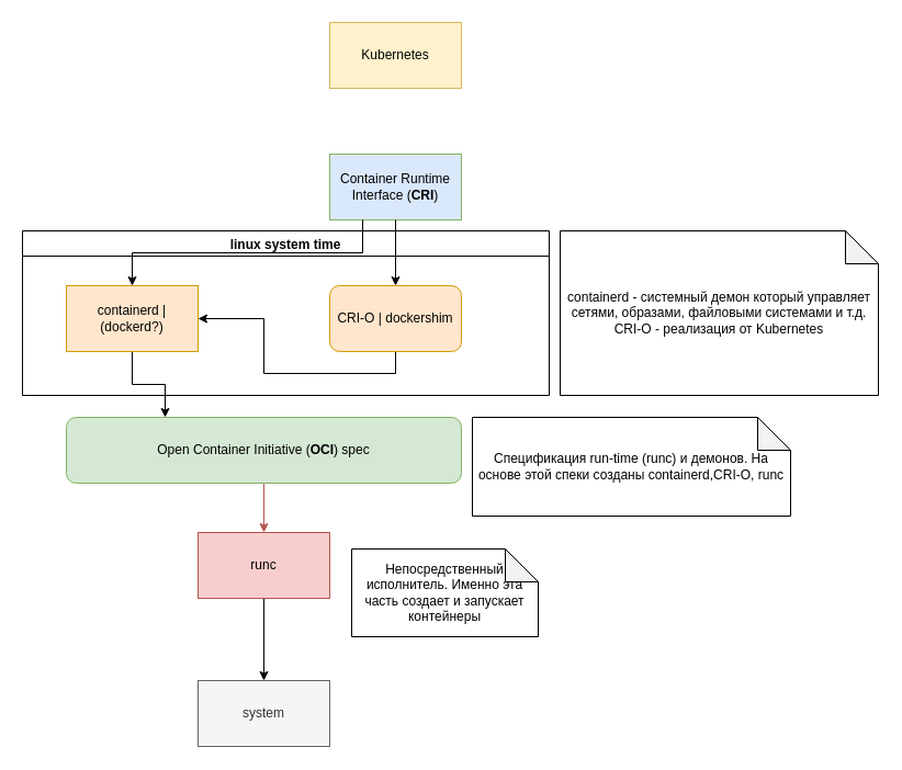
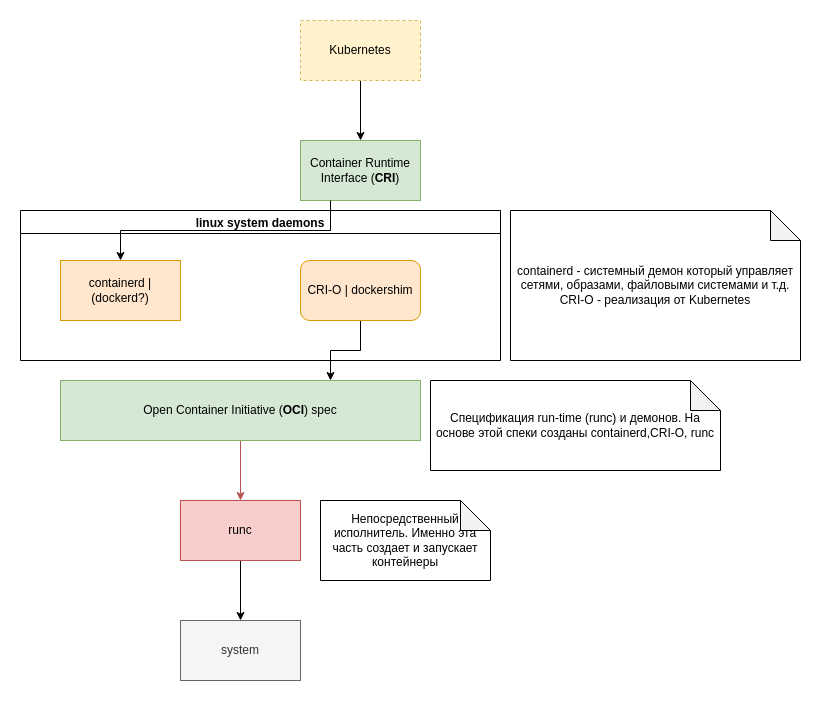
  <mxCell id="0" />
  <mxCell id="1" parent="0" />
- <mxCell id="3" value="Kubernetes" style="rounded=0;whiteSpace=wrap;html=1;fillColor=#fff2cc;strokeColor=#d6b656;" vertex="1" parent="1"><mxGeometry x="300" y="20" width="120" height="60" as="geometry" /></mxCell>
- <mxCell id="4" value="Container Runtime Interface (&lt;b&gt;CRI&lt;/b&gt;)" style="rounded=0;whiteSpace=wrap;html=1;strokeColor=#82b366;fillColor=#dae8fc;" vertex="1" parent="1"><mxGeometry x="300" y="140" width="120" height="60" as="geometry" /></mxCell>
- <mxCell id="5" style="edgeStyle=orthogonalEdgeStyle;rounded=0;orthogonalLoop=1;jettySize=auto;html=1;exitX=0.5;exitY=1;exitDx=0;exitDy=0;entryX=0.25;entryY=0;entryDx=0;entryDy=0;" edge="1" parent="1" source="6" target="10"><mxGeometry relative="1" as="geometry" /></mxCell>
+ <mxCell id="2" style="edgeStyle=orthogonalEdgeStyle;rounded=0;orthogonalLoop=1;jettySize=auto;html=1;exitX=0.5;exitY=1;exitDx=0;exitDy=0;entryX=0.5;entryY=0;entryDx=0;entryDy=0;" edge="1" parent="1" source="3" target="4"><mxGeometry relative="1" as="geometry" /></mxCell>
+ <mxCell id="3" value="Kubernetes" style="rounded=0;whiteSpace=wrap;html=1;fillColor=#fff2cc;strokeColor=#d6b656;dashed=1;" vertex="1" parent="1"><mxGeometry x="300" y="20" width="120" height="60" as="geometry" /></mxCell>
+ <mxCell id="4" value="Container Runtime Interface (&lt;b&gt;CRI&lt;/b&gt;)" style="rounded=0;whiteSpace=wrap;html=1;strokeColor=#82b366;fillColor=#d5e8d4;" vertex="1" parent="1"><mxGeometry x="300" y="140" width="120" height="60" as="geometry" /></mxCell>
  <mxCell id="6" value="containerd | (dockerd?)" style="rounded=0;whiteSpace=wrap;html=1;strokeColor=#d79b00;fillColor=#ffe6cc;" vertex="1" parent="1"><mxGeometry x="60" y="260" width="120" height="60" as="geometry" /></mxCell>
- <mxCell id="7" style="edgeStyle=orthogonalEdgeStyle;rounded=0;orthogonalLoop=1;jettySize=auto;html=1;exitX=0.5;exitY=1;exitDx=0;exitDy=0;" edge="1" parent="1" source="8" target="6"><mxGeometry relative="1" as="geometry" /></mxCell>
+ <mxCell id="7" style="edgeStyle=orthogonalEdgeStyle;rounded=0;orthogonalLoop=1;jettySize=auto;html=1;exitX=0.5;exitY=1;exitDx=0;exitDy=0;entryX=0.75;entryY=0;entryDx=0;entryDy=0;" edge="1" parent="1" source="8" target="10"><mxGeometry relative="1" as="geometry" /></mxCell>
  <mxCell id="8" value="CRI-O | dockershim" style="whiteSpace=wrap;html=1;strokeColor=#d79b00;fillColor=#ffe6cc;rounded=1;" vertex="1" parent="1"><mxGeometry x="300" y="260" width="120" height="60" as="geometry" /></mxCell>
  <mxCell id="9" style="edgeStyle=orthogonalEdgeStyle;rounded=0;orthogonalLoop=1;jettySize=auto;html=1;exitX=0.5;exitY=1;exitDx=0;exitDy=0;entryX=0.5;entryY=0;entryDx=0;entryDy=0;fillColor=#f8cecc;strokeColor=#b85450;" edge="1" parent="1" source="10" target="12"><mxGeometry relative="1" as="geometry" /></mxCell>
- <mxCell id="10" value="Open Container Initiative (&lt;b&gt;OCI&lt;/b&gt;) spec" style="whiteSpace=wrap;html=1;strokeColor=#82b366;fillColor=#d5e8d4;rounded=1;" vertex="1" parent="1"><mxGeometry x="60" y="380" width="360" height="60" as="geometry" /></mxCell>
+ <mxCell id="10" value="Open Container Initiative (&lt;b&gt;OCI&lt;/b&gt;) spec" style="rounded=0;whiteSpace=wrap;html=1;strokeColor=#82b366;fillColor=#d5e8d4;" vertex="1" parent="1"><mxGeometry x="60" y="380" width="360" height="60" as="geometry" /></mxCell>
  <mxCell id="11" style="edgeStyle=orthogonalEdgeStyle;rounded=0;orthogonalLoop=1;jettySize=auto;html=1;exitX=0.5;exitY=1;exitDx=0;exitDy=0;entryX=0.5;entryY=0;entryDx=0;entryDy=0;" edge="1" parent="1" source="12" target="13"><mxGeometry relative="1" as="geometry" /></mxCell>
- <mxCell id="12" value="runc" style="rounded=0;whiteSpace=wrap;html=1;strokeColor=#b85450;fillColor=#f8cecc;" vertex="1" parent="1"><mxGeometry x="180" y="485" width="120" height="60" as="geometry" /></mxCell>
+ <mxCell id="12" value="runc" style="rounded=0;whiteSpace=wrap;html=1;strokeColor=#b85450;fillColor=#f8cecc;" vertex="1" parent="1"><mxGeometry x="180" y="500" width="120" height="60" as="geometry" /></mxCell>
  <mxCell id="13" value="system" style="rounded=0;whiteSpace=wrap;html=1;strokeColor=#666666;fillColor=#f5f5f5;fontColor=#333333;" vertex="1" parent="1"><mxGeometry x="180" y="620" width="120" height="60" as="geometry" /></mxCell>
- <mxCell id="14" value="linux system time" style="swimlane;strokeColor=#000000;" vertex="1" parent="1"><mxGeometry x="20" y="210" width="480" height="150" as="geometry"><mxRectangle x="40" y="230" width="160" height="23" as="alternateBounds" /></mxGeometry></mxCell>
+ <mxCell id="14" value="linux system daemons" style="swimlane;strokeColor=#000000;" vertex="1" parent="1"><mxGeometry x="20" y="210" width="480" height="150" as="geometry"><mxRectangle x="40" y="230" width="160" height="23" as="alternateBounds" /></mxGeometry></mxCell>
  <mxCell id="15" value="containerd - системный демон который управляет сетями, образами, файловыми системами и т.д.&lt;br&gt;CRI-O - реализация от Kubernetes" style="shape=note;whiteSpace=wrap;html=1;backgroundOutline=1;darkOpacity=0.05;strokeColor=#000000;" vertex="1" parent="1"><mxGeometry x="510" y="210" width="290" height="150" as="geometry" /></mxCell>
- <mxCell id="16" style="edgeStyle=orthogonalEdgeStyle;rounded=0;orthogonalLoop=1;jettySize=auto;html=1;exitX=0.5;exitY=1;exitDx=0;exitDy=0;entryX=0.5;entryY=0;entryDx=0;entryDy=0;" edge="1" parent="1" source="4" target="8"><mxGeometry relative="1" as="geometry" /></mxCell>
  <mxCell id="17" style="edgeStyle=orthogonalEdgeStyle;rounded=0;orthogonalLoop=1;jettySize=auto;html=1;exitX=0.25;exitY=1;exitDx=0;exitDy=0;entryX=0.5;entryY=0;entryDx=0;entryDy=0;" edge="1" parent="1" source="4" target="6"><mxGeometry relative="1" as="geometry" /></mxCell>
  <mxCell id="18" value="Спецификация run-time (runc) и демонов. На основе этой спеки созданы containerd,CRI-O, runc" style="shape=note;whiteSpace=wrap;html=1;backgroundOutline=1;darkOpacity=0.05;strokeColor=#000000;" vertex="1" parent="1"><mxGeometry x="430" y="380" width="290" height="90" as="geometry" /></mxCell>
  <mxCell id="19" value="Непосредственный исполнитель. Именно эта часть создает и запускает контейнеры" style="shape=note;whiteSpace=wrap;html=1;backgroundOutline=1;darkOpacity=0.05;strokeColor=#000000;" vertex="1" parent="1"><mxGeometry x="320" y="500" width="170" height="80" as="geometry" /></mxCell>
